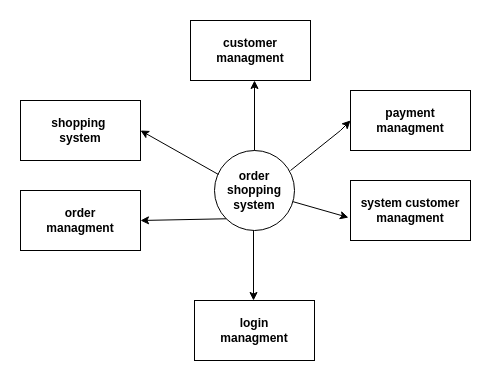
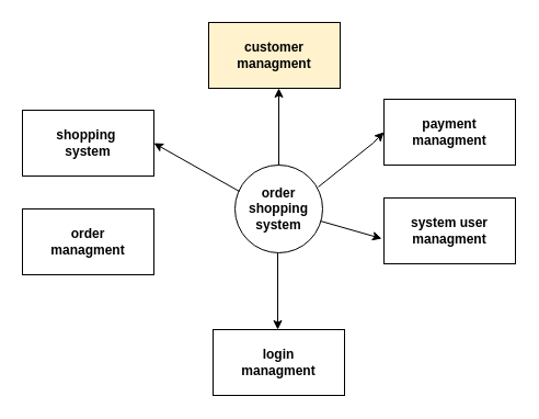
  <mxCell id="0" />
  <mxCell id="1" parent="0" />
  <mxCell id="2" value="&lt;b&gt;order&lt;br&gt;shopping&lt;br&gt;system&lt;/b&gt;" style="ellipse;whiteSpace=wrap;html=1;aspect=fixed;" vertex="1" parent="1"><mxGeometry x="214" y="150" width="80" height="80" as="geometry" /></mxCell>
- <mxCell id="3" value="&lt;b&gt;customer&lt;br&gt;managment&lt;/b&gt;" style="rounded=0;whiteSpace=wrap;html=1;" vertex="1" parent="1"><mxGeometry x="190" y="20" width="120" height="60" as="geometry" /></mxCell>
+ <mxCell id="3" value="&lt;b&gt;customer&lt;br&gt;managment&lt;/b&gt;" style="rounded=0;whiteSpace=wrap;html=1;fillColor=#fff2cc;" vertex="1" parent="1"><mxGeometry x="190" y="20" width="120" height="60" as="geometry" /></mxCell>
  <mxCell id="4" value="&lt;b&gt;login&lt;br&gt;managment&lt;/b&gt;" style="rounded=0;whiteSpace=wrap;html=1;" vertex="1" parent="1"><mxGeometry x="194" y="300" width="120" height="60" as="geometry" /></mxCell>
  <mxCell id="5" value="&lt;b&gt;shopping&amp;nbsp;&lt;br&gt;system&lt;/b&gt;" style="rounded=0;whiteSpace=wrap;html=1;" vertex="1" parent="1"><mxGeometry x="20" y="100" width="120" height="60" as="geometry" /></mxCell>
  <mxCell id="6" value="&lt;b&gt;order&lt;br&gt;managment&lt;/b&gt;" style="rounded=0;whiteSpace=wrap;html=1;" vertex="1" parent="1"><mxGeometry x="20" y="190" width="120" height="60" as="geometry" /></mxCell>
  <mxCell id="7" value="&lt;b&gt;payment&lt;br&gt;managment&lt;/b&gt;" style="rounded=0;whiteSpace=wrap;html=1;" vertex="1" parent="1"><mxGeometry x="350" y="90" width="120" height="60" as="geometry" /></mxCell>
- <mxCell id="8" value="&lt;b&gt;system customer&lt;br&gt;managment&lt;/b&gt;" style="rounded=0;whiteSpace=wrap;html=1;" vertex="1" parent="1"><mxGeometry x="350" y="180" width="120" height="60" as="geometry" /></mxCell>
+ <mxCell id="8" value="&lt;b&gt;system user&lt;br&gt;managment&lt;/b&gt;" style="rounded=0;whiteSpace=wrap;html=1;" vertex="1" parent="1"><mxGeometry x="350" y="180" width="120" height="60" as="geometry" /></mxCell>
  <mxCell id="9" value="" style="endArrow=classic;html=1;rounded=0;" edge="1" parent="1"><mxGeometry width="50" height="50" relative="1" as="geometry"><mxPoint x="254" y="150" as="sourcePoint" /><mxPoint x="254" y="80" as="targetPoint" /></mxGeometry></mxCell>
  <mxCell id="10" value="" style="endArrow=classic;html=1;rounded=0;exitX=0.05;exitY=0.3;exitDx=0;exitDy=0;exitPerimeter=0;" edge="1" parent="1" source="2"><mxGeometry width="50" height="50" relative="1" as="geometry"><mxPoint x="210" y="180" as="sourcePoint" /><mxPoint x="140" y="130" as="targetPoint" /></mxGeometry></mxCell>
  <mxCell id="11" value="" style="endArrow=classic;html=1;rounded=0;" edge="1" parent="1"><mxGeometry width="50" height="50" relative="1" as="geometry"><mxPoint x="253" y="230" as="sourcePoint" /><mxPoint x="253" y="300" as="targetPoint" /></mxGeometry></mxCell>
  <mxCell id="12" value="" style="endArrow=classic;html=1;rounded=0;" edge="1" parent="1"><mxGeometry width="50" height="50" relative="1" as="geometry"><mxPoint x="290" y="170" as="sourcePoint" /><mxPoint x="350" y="120" as="targetPoint" /><Array as="points"><mxPoint x="340" y="130" /></Array></mxGeometry></mxCell>
  <mxCell id="13" value="" style="endArrow=classic;html=1;rounded=0;entryX=-0.017;entryY=0.617;entryDx=0;entryDy=0;entryPerimeter=0;" edge="1" parent="1" source="2" target="8"><mxGeometry width="50" height="50" relative="1" as="geometry"><mxPoint x="294" y="260" as="sourcePoint" /><mxPoint x="344" y="210" as="targetPoint" /></mxGeometry></mxCell>
- <mxCell id="14" value="" style="endArrow=classic;html=1;rounded=0;entryX=1;entryY=0.5;entryDx=0;entryDy=0;exitX=0;exitY=1;exitDx=0;exitDy=0;" edge="1" parent="1" source="2" target="6"><mxGeometry width="50" height="50" relative="1" as="geometry"><mxPoint x="230" y="230" as="sourcePoint" /><mxPoint x="280" y="180" as="targetPoint" /></mxGeometry></mxCell>
